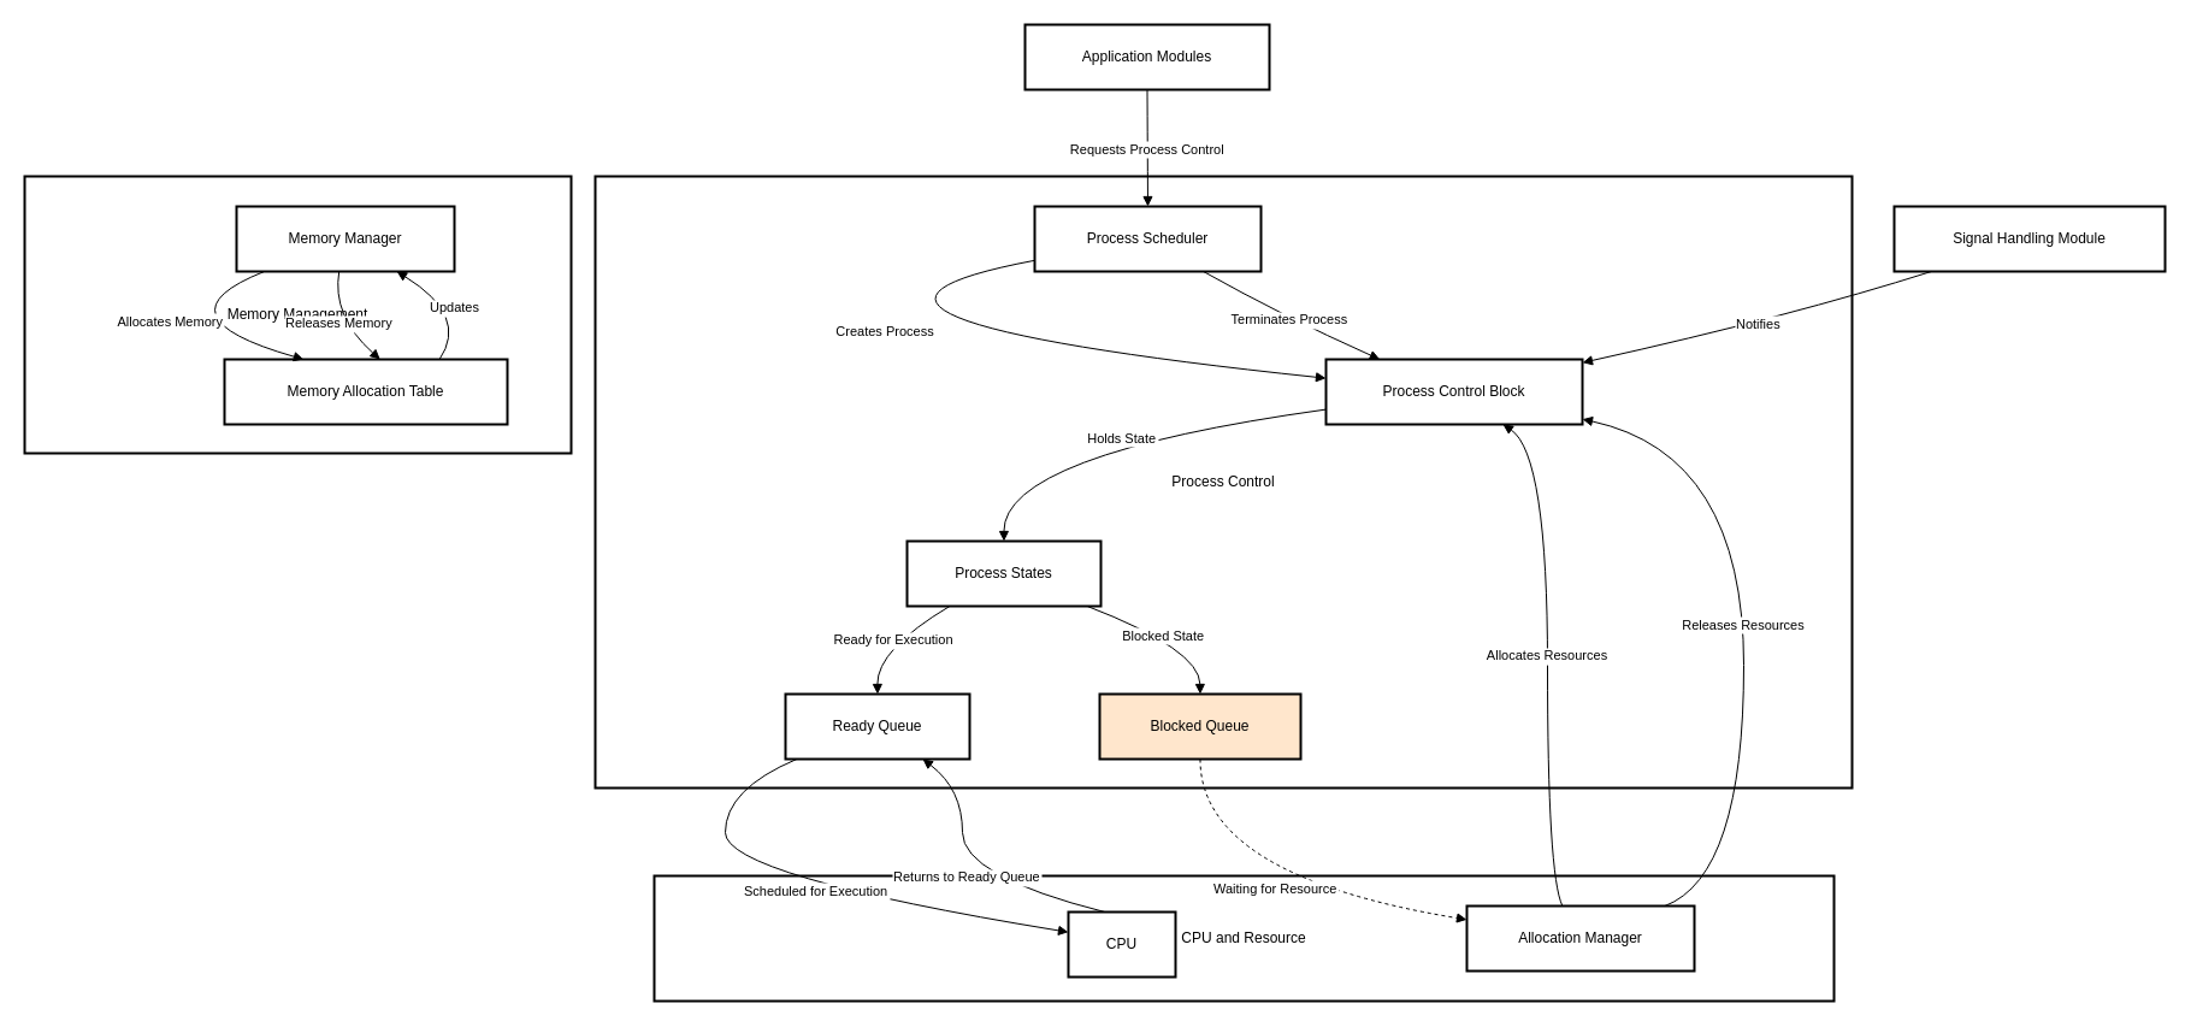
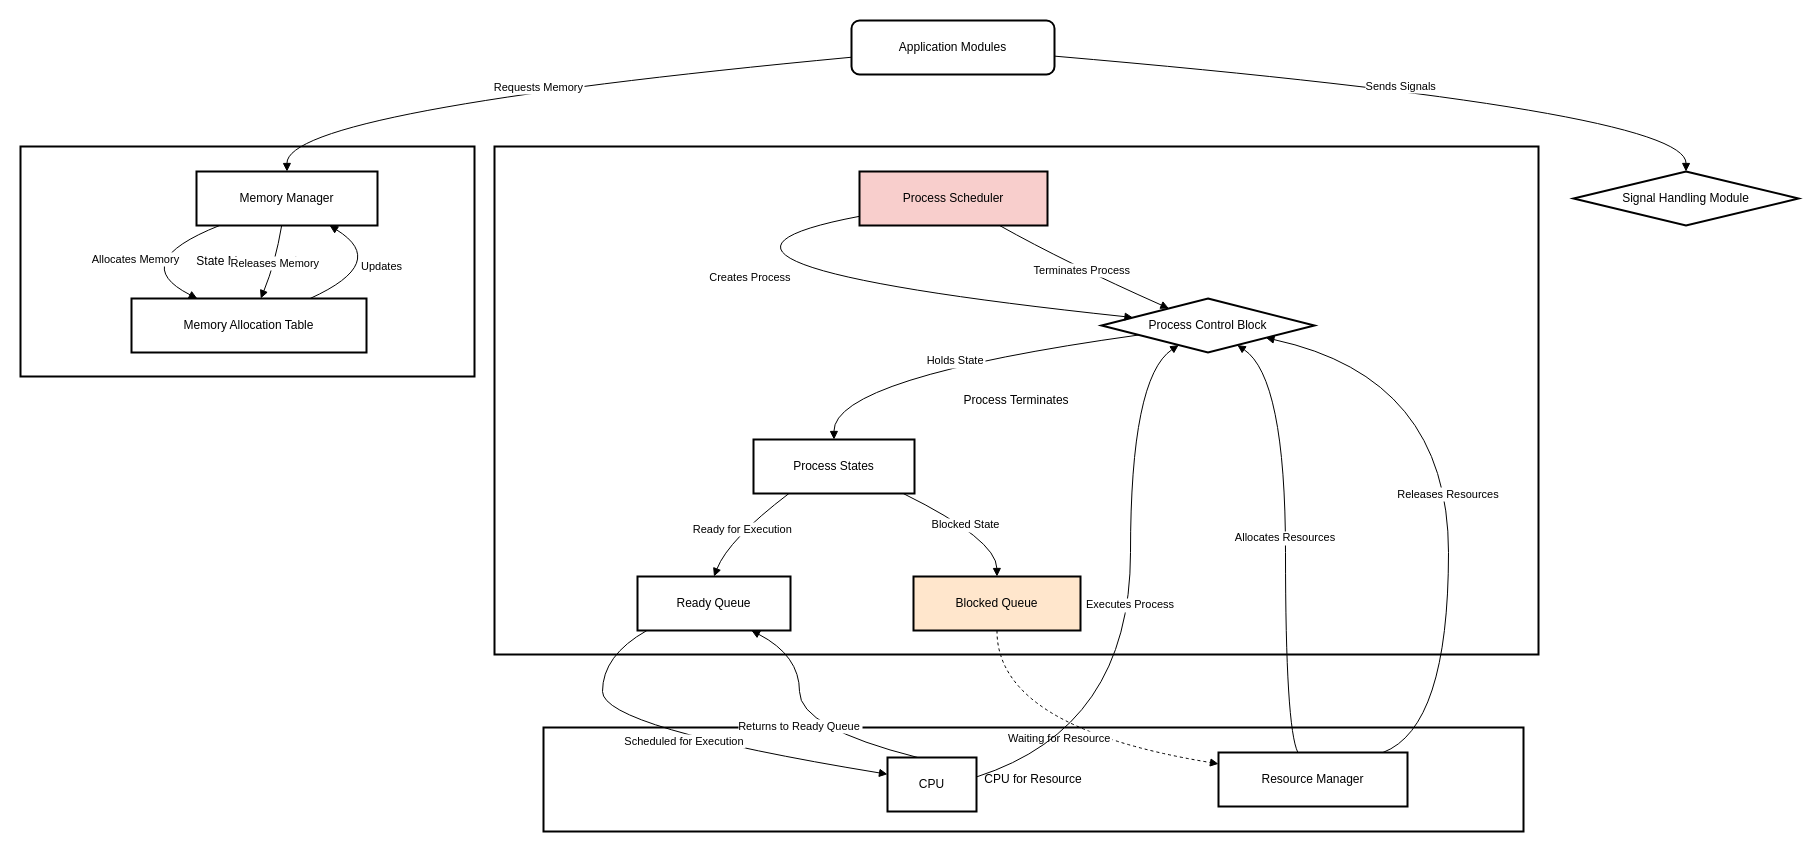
  <mxCell id="0" />
  <mxCell id="1" parent="0" />
- <mxCell id="2" value="CPU and Resource" style="whiteSpace=wrap;strokeWidth=2;" vertex="1" parent="1"><mxGeometry x="543" y="727" width="980" height="104" as="geometry" /></mxCell>
- <mxCell id="3" value="Process Control" style="whiteSpace=wrap;strokeWidth=2;" vertex="1" parent="1"><mxGeometry x="494" y="146" width="1044" height="508" as="geometry" /></mxCell>
- <mxCell id="4" value="Memory Management" style="whiteSpace=wrap;strokeWidth=2;" vertex="1" parent="1"><mxGeometry x="20" y="146" width="454" height="230" as="geometry" /></mxCell>
- <mxCell id="5" value="Application Modules" style="whiteSpace=wrap;strokeWidth=2;" vertex="1" parent="1"><mxGeometry x="851" y="20" width="203" height="54" as="geometry" /></mxCell>
+ <mxCell id="2" value="CPU for Resource" style="whiteSpace=wrap;strokeWidth=2;" vertex="1" parent="1"><mxGeometry x="543" y="727" width="980" height="104" as="geometry" /></mxCell>
+ <mxCell id="3" value="Process Terminates" style="whiteSpace=wrap;strokeWidth=2;" vertex="1" parent="1"><mxGeometry x="494" y="146" width="1044" height="508" as="geometry" /></mxCell>
+ <mxCell id="4" value="State Management" style="whiteSpace=wrap;strokeWidth=2;" vertex="1" parent="1"><mxGeometry x="20" y="146" width="454" height="230" as="geometry" /></mxCell>
+ <mxCell id="5" value="Application Modules" style="whiteSpace=wrap;strokeWidth=2;rounded=1;" vertex="1" parent="1"><mxGeometry x="851" y="20" width="203" height="54" as="geometry" /></mxCell>
  <mxCell id="6" value="Memory Manager" style="whiteSpace=wrap;strokeWidth=2;" vertex="1" parent="1"><mxGeometry x="196" y="171" width="181" height="54" as="geometry" /></mxCell>
- <mxCell id="7" value="Process Scheduler" style="whiteSpace=wrap;strokeWidth=2;" vertex="1" parent="1"><mxGeometry x="859" y="171" width="188" height="54" as="geometry" /></mxCell>
- <mxCell id="8" value="Memory Allocation Table" style="whiteSpace=wrap;strokeWidth=2;" vertex="1" parent="1"><mxGeometry x="186" y="298" width="235" height="54" as="geometry" /></mxCell>
- <mxCell id="9" value="Process Control Block" style="whiteSpace=wrap;strokeWidth=2;" vertex="1" parent="1"><mxGeometry x="1101" y="298" width="213" height="54" as="geometry" /></mxCell>
- <mxCell id="10" value="Process States" style="whiteSpace=wrap;strokeWidth=2;" vertex="1" parent="1"><mxGeometry x="753" y="449" width="161" height="54" as="geometry" /></mxCell>
- <mxCell id="11" value="Ready Queue" style="whiteSpace=wrap;strokeWidth=2;" vertex="1" parent="1"><mxGeometry x="652" y="576" width="153" height="54" as="geometry" /></mxCell>
+ <mxCell id="7" value="Process Scheduler" style="whiteSpace=wrap;strokeWidth=2;fillColor=#f8cecc;" vertex="1" parent="1"><mxGeometry x="859" y="171" width="188" height="54" as="geometry" /></mxCell>
+ <mxCell id="8" value="Memory Allocation Table" style="whiteSpace=wrap;strokeWidth=2;" vertex="1" parent="1"><mxGeometry x="131" y="298" width="235" height="54" as="geometry" /></mxCell>
+ <mxCell id="9" value="Process Control Block" style="rhombus;whiteSpace=wrap;strokeWidth=2;" vertex="1" parent="1"><mxGeometry x="1101" y="298" width="213" height="54" as="geometry" /></mxCell>
+ <mxCell id="10" value="Process States" style="whiteSpace=wrap;strokeWidth=2;" vertex="1" parent="1"><mxGeometry x="753" y="439" width="161" height="54" as="geometry" /></mxCell>
+ <mxCell id="11" value="Ready Queue" style="whiteSpace=wrap;strokeWidth=2;" vertex="1" parent="1"><mxGeometry x="637" y="576" width="153" height="54" as="geometry" /></mxCell>
  <mxCell id="12" value="Blocked Queue" style="whiteSpace=wrap;strokeWidth=2;fillColor=#ffe6cc;" vertex="1" parent="1"><mxGeometry x="913" y="576" width="167" height="54" as="geometry" /></mxCell>
  <mxCell id="13" value="CPU" style="whiteSpace=wrap;strokeWidth=2;" vertex="1" parent="1"><mxGeometry x="887" y="757" width="89" height="54" as="geometry" /></mxCell>
- <mxCell id="14" value="Allocation Manager" style="whiteSpace=wrap;strokeWidth=2;" vertex="1" parent="1"><mxGeometry x="1218" y="752" width="189" height="54" as="geometry" /></mxCell>
- <mxCell id="15" value="Signal Handling Module" style="whiteSpace=wrap;strokeWidth=2;" vertex="1" parent="1"><mxGeometry x="1573" y="171" width="225" height="54" as="geometry" /></mxCell>
- <mxCell id="17" value="Requests Process Control" style="curved=1;startArrow=none;endArrow=block;exitX=0.5;exitY=1;entryX=0.5;entryY=0.01;" edge="1" parent="1" source="5" target="7"><mxGeometry relative="1" as="geometry"><Array as="points" /></mxGeometry></mxCell>
+ <mxCell id="14" value="Resource Manager" style="whiteSpace=wrap;strokeWidth=2;" vertex="1" parent="1"><mxGeometry x="1218" y="752" width="189" height="54" as="geometry" /></mxCell>
+ <mxCell id="15" value="Signal Handling Module" style="rhombus;whiteSpace=wrap;strokeWidth=2;" vertex="1" parent="1"><mxGeometry x="1573" y="171" width="225" height="54" as="geometry" /></mxCell>
+ <mxCell id="16" value="Requests Memory" style="curved=1;startArrow=none;endArrow=block;exitX=0;exitY=0.68;entryX=0.5;entryY=0.01;" edge="1" parent="1" source="5" target="6"><mxGeometry relative="1" as="geometry"><Array as="points"><mxPoint x="286" y="110" /></Array></mxGeometry></mxCell>
  <mxCell id="18" value="Allocates Memory" style="curved=1;startArrow=none;endArrow=block;exitX=0.12;exitY=1.01;entryX=0.28;entryY=0;" edge="1" parent="1" source="6" target="8"><mxGeometry relative="1" as="geometry"><Array as="points"><mxPoint x="126" y="262" /></Array></mxGeometry></mxCell>
  <mxCell id="19" value="Releases Memory" style="curved=1;startArrow=none;endArrow=block;exitX=0.47;exitY=1.01;entryX=0.55;entryY=0;" edge="1" parent="1" source="6" target="8"><mxGeometry relative="1" as="geometry"><Array as="points"><mxPoint x="275" y="262" /></Array></mxGeometry></mxCell>
  <mxCell id="20" value="Updates" style="curved=1;startArrow=none;endArrow=block;exitX=0.76;exitY=0;entryX=0.74;entryY=1.01;" edge="1" parent="1" source="8" target="6"><mxGeometry relative="1" as="geometry"><Array as="points"><mxPoint x="389" y="262" /></Array></mxGeometry></mxCell>
  <mxCell id="21" value="Creates Process" style="curved=1;startArrow=none;endArrow=block;exitX=0;exitY=0.83;entryX=0;entryY=0.29;" edge="1" parent="1" source="7" target="9"><mxGeometry relative="1" as="geometry"><Array as="points"><mxPoint x="615" y="262" /></Array></mxGeometry></mxCell>
  <mxCell id="22" value="Terminates Process" style="curved=1;startArrow=none;endArrow=block;exitX=0.75;exitY=1.01;entryX=0.21;entryY=0;" edge="1" parent="1" source="7" target="9"><mxGeometry relative="1" as="geometry"><Array as="points"><mxPoint x="1065" y="262" /></Array></mxGeometry></mxCell>
  <mxCell id="23" value="Holds State" style="curved=1;startArrow=none;endArrow=block;exitX=0;exitY=0.77;entryX=0.5;entryY=0;" edge="1" parent="1" source="9" target="10"><mxGeometry relative="1" as="geometry"><Array as="points"><mxPoint x="833" y="377" /></Array></mxGeometry></mxCell>
  <mxCell id="24" value="Ready for Execution" style="curved=1;startArrow=none;endArrow=block;exitX=0.22;exitY=1;entryX=0.5;entryY=-0.01;" edge="1" parent="1" source="10" target="11"><mxGeometry relative="1" as="geometry"><Array as="points"><mxPoint x="728" y="539" /></Array></mxGeometry></mxCell>
  <mxCell id="25" value="Blocked State" style="curved=1;startArrow=none;endArrow=block;exitX=0.93;exitY=1;entryX=0.5;entryY=-0.01;" edge="1" parent="1" source="10" target="12"><mxGeometry relative="1" as="geometry"><Array as="points"><mxPoint x="996" y="539" /></Array></mxGeometry></mxCell>
  <mxCell id="26" value="Scheduled for Execution" style="curved=1;startArrow=none;endArrow=block;exitX=0.07;exitY=0.99;entryX=0;entryY=0.31;" edge="1" parent="1" source="11" target="13"><mxGeometry relative="1" as="geometry"><Array as="points"><mxPoint x="602" y="655" /><mxPoint x="602" y="727" /></Array></mxGeometry></mxCell>
  <mxCell id="27" value="Waiting for Resource" style="curved=1;startArrow=none;endArrow=block;exitX=0.5;exitY=0.99;entryX=0;entryY=0.21;dashed=1;" edge="1" parent="1" source="12" target="14"><mxGeometry relative="1" as="geometry"><Array as="points"><mxPoint x="996" y="727" /></Array></mxGeometry></mxCell>
+ <mxCell id="28" value="Executes Process" style="curved=1;startArrow=none;endArrow=block;exitX=1;exitY=0.36;entryX=0.31;entryY=1;" edge="1" parent="1" source="13" target="9"><mxGeometry relative="1" as="geometry"><Array as="points"><mxPoint x="1130" y="727" /><mxPoint x="1130" y="377" /></Array></mxGeometry></mxCell>
  <mxCell id="29" value="Returns to Ready Queue" style="curved=1;startArrow=none;endArrow=block;exitX=0.34;exitY=0;entryX=0.74;entryY=0.99;" edge="1" parent="1" source="13" target="11"><mxGeometry relative="1" as="geometry"><Array as="points"><mxPoint x="799" y="727" /><mxPoint x="799" y="655" /></Array></mxGeometry></mxCell>
  <mxCell id="30" value="Allocates Resources" style="curved=1;startArrow=none;endArrow=block;exitX=0.42;exitY=0;entryX=0.69;entryY=1;" edge="1" parent="1" source="14" target="9"><mxGeometry relative="1" as="geometry"><Array as="points"><mxPoint x="1285" y="727" /><mxPoint x="1285" y="377" /></Array></mxGeometry></mxCell>
  <mxCell id="31" value="Releases Resources" style="curved=1;startArrow=none;endArrow=block;exitX=0.87;exitY=0;entryX=1;entryY=0.92;" edge="1" parent="1" source="14" target="9"><mxGeometry relative="1" as="geometry"><Array as="points"><mxPoint x="1448" y="727" /><mxPoint x="1448" y="377" /></Array></mxGeometry></mxCell>
- <mxCell id="33" value="Notifies" style="curved=1;startArrow=none;endArrow=block;exitX=0.13;exitY=1.01;entryX=1;entryY=0.05;" edge="1" parent="1" source="15" target="9"><mxGeometry relative="1" as="geometry"><Array as="points"><mxPoint x="1488" y="262" /></Array></mxGeometry></mxCell>
+ <mxCell id="32" value="Sends Signals" style="curved=1;startArrow=none;endArrow=block;exitX=1;exitY=0.66;entryX=0.5;entryY=0.01;" edge="1" parent="1" source="5" target="15"><mxGeometry relative="1" as="geometry"><Array as="points"><mxPoint x="1686" y="110" /></Array></mxGeometry></mxCell>
